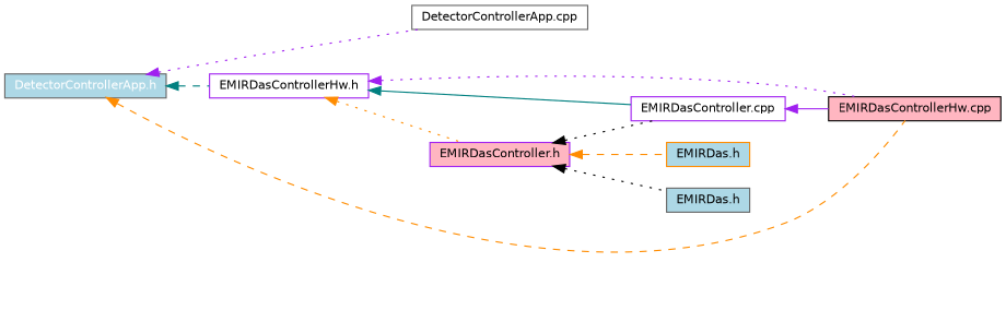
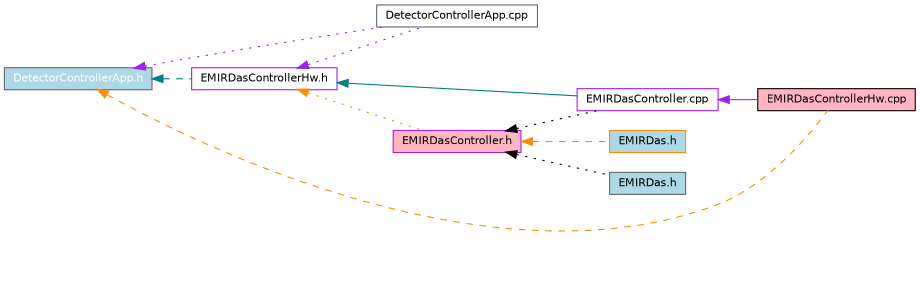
  digraph {
    rankdir=LR
    node [color=gray40 fillcolor=lightblue fontname=Helvetica fontsize=10 shape=record style=filled]
    edge [color=purple dir=back fontname=Helvetica fontsize=10 labelfontname=Helvetica labelfontsize=10 style=dotted]
    n1 [fontcolor=white height=0.2 label="DetectorControllerApp.h" width=0.4]
    n2 [fillcolor=white height=0.2 label="DetectorControllerApp.cpp" width=0.4]
    n3 [color=purple fillcolor=white height=0.2 label="EMIRDasControllerHw.h" width=0.4]
    n4 [color=black fillcolor=lightpink height=0.2 label="EMIRDasControllerHw.cpp" width=0.4]
    n5 [color=purple fillcolor=white height=0.2 label="EMIRDasController.cpp" width=0.4]
    n6 [color=purple fillcolor=lightpink height=0.2 label="EMIRDasController.h" width=0.4]
    n7 [color=darkorange height=0.2 label="EMIRDas.h" width=0.4]
    n8 [height=0.2 label="EMIRDas.h" width=0.4]
    n1 -> n2
    n1 -> n3 [color=teal style=dashed]
    n1 -> n4 [color=darkorange style=dashed]
-   n3 -> n4
+   n3 -> n2
    n3 -> n5 [color=teal style=solid]
    n3 -> n6 [color=darkorange]
    n5 -> n4 [style=solid]
    n6 -> n5 [color=black]
    n6 -> n7 [color=darkorange style=dashed]
    n6 -> n8 [color=black]
  }
